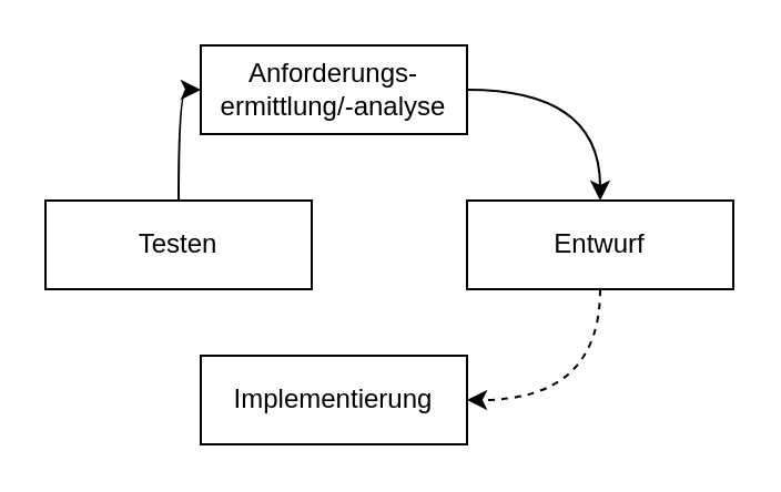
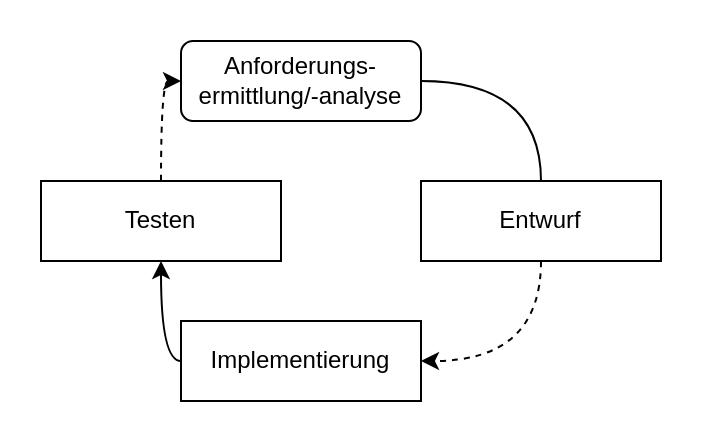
  <mxCell id="0" />
  <mxCell id="1" parent="0" />
  <mxCell id="2" value="Testen" style="rounded=0;whiteSpace=wrap;html=1;fontSize=12;" parent="1" vertex="1"><mxGeometry x="20" y="90" width="120" height="40" as="geometry" /></mxCell>
  <mxCell id="3" value="Implementierung" style="rounded=0;whiteSpace=wrap;html=1;fontSize=12;" parent="1" vertex="1"><mxGeometry x="90" y="160" width="120" height="40" as="geometry" /></mxCell>
  <mxCell id="4" value="Entwurf" style="rounded=0;whiteSpace=wrap;html=1;fontSize=12;" parent="1" vertex="1"><mxGeometry x="210" y="90" width="120" height="40" as="geometry" /></mxCell>
- <mxCell id="5" value="Anforderungs-&lt;br style=&quot;font-size: 12px;&quot;&gt;ermittlung/-analyse" style="rounded=0;whiteSpace=wrap;html=1;fontSize=12;" parent="1" vertex="1"><mxGeometry x="90" y="20" width="120" height="40" as="geometry" /></mxCell>
- <mxCell id="6" value="" style="endArrow=classic;html=1;exitX=0.5;exitY=0;exitDx=0;exitDy=0;entryX=0;entryY=0.5;entryDx=0;entryDy=0;edgeStyle=orthogonalEdgeStyle;curved=1;fontSize=12;" parent="1" source="2" target="5" edge="1"><mxGeometry width="50" height="50" relative="1" as="geometry"><mxPoint x="320" y="330" as="sourcePoint" /><mxPoint x="370" y="280" as="targetPoint" /></mxGeometry></mxCell>
- <mxCell id="7" value="" style="endArrow=classic;html=1;exitX=1;exitY=0.5;exitDx=0;exitDy=0;entryX=0.5;entryY=0;entryDx=0;entryDy=0;edgeStyle=orthogonalEdgeStyle;curved=1;fontSize=12;" parent="1" source="5" target="4" edge="1"><mxGeometry width="50" height="50" relative="1" as="geometry"><mxPoint x="320" y="330" as="sourcePoint" /><mxPoint x="370" y="280" as="targetPoint" /></mxGeometry></mxCell>
+ <mxCell id="5" value="Anforderungs-&lt;br style=&quot;font-size: 12px;&quot;&gt;ermittlung/-analyse" style="whiteSpace=wrap;html=1;fontSize=12;rounded=1;" parent="1" vertex="1"><mxGeometry x="90" y="20" width="120" height="40" as="geometry" /></mxCell>
+ <mxCell id="6" value="" style="endArrow=classic;html=1;exitX=0.5;exitY=0;exitDx=0;exitDy=0;entryX=0;entryY=0.5;entryDx=0;entryDy=0;edgeStyle=orthogonalEdgeStyle;curved=1;fontSize=12;dashed=1;" parent="1" source="2" target="5" edge="1"><mxGeometry width="50" height="50" relative="1" as="geometry"><mxPoint x="320" y="330" as="sourcePoint" /><mxPoint x="370" y="280" as="targetPoint" /></mxGeometry></mxCell>
+ <mxCell id="7" value="" style="endArrow=none;html=1;exitX=1;exitY=0.5;exitDx=0;exitDy=0;entryX=0.5;entryY=0;entryDx=0;entryDy=0;edgeStyle=orthogonalEdgeStyle;curved=1;fontSize=12;" parent="1" source="5" target="4" edge="1"><mxGeometry width="50" height="50" relative="1" as="geometry"><mxPoint x="320" y="330" as="sourcePoint" /><mxPoint x="370" y="280" as="targetPoint" /></mxGeometry></mxCell>
+ <mxCell id="8" value="" style="endArrow=classic;html=1;entryX=0.5;entryY=1;entryDx=0;entryDy=0;exitX=0;exitY=0.5;exitDx=0;exitDy=0;edgeStyle=orthogonalEdgeStyle;curved=1;fontSize=12;" parent="1" source="3" target="2" edge="1"><mxGeometry width="50" height="50" relative="1" as="geometry"><mxPoint x="320" y="330" as="sourcePoint" /><mxPoint x="370" y="280" as="targetPoint" /></mxGeometry></mxCell>
  <mxCell id="9" value="" style="endArrow=classic;html=1;entryX=1;entryY=0.5;entryDx=0;entryDy=0;edgeStyle=orthogonalEdgeStyle;curved=1;exitX=0.5;exitY=1;exitDx=0;exitDy=0;fontSize=12;dashed=1;" parent="1" source="4" target="3" edge="1"><mxGeometry width="50" height="50" relative="1" as="geometry"><mxPoint x="270" y="150" as="sourcePoint" /><mxPoint x="370" y="280" as="targetPoint" /></mxGeometry></mxCell>
